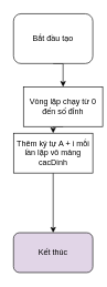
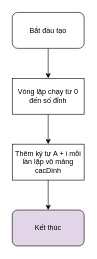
  <mxCell id="0" />
  <mxCell id="1" parent="0" />
  <mxCell id="2" style="edgeStyle=orthogonalEdgeStyle;rounded=0;orthogonalLoop=1;jettySize=auto;html=1;exitX=0.5;exitY=1;exitDx=0;exitDy=0;entryX=0.5;entryY=0;entryDx=0;entryDy=0;" edge="1" parent="1" source="3" target="5"><mxGeometry relative="1" as="geometry" /></mxCell>
- <mxCell id="3" value="Bắt đầu tạo" style="rounded=1;whiteSpace=wrap;html=1;" vertex="1" parent="1"><mxGeometry x="20" y="20" width="120" height="75" as="geometry" /></mxCell>
+ <mxCell id="3" value="Bắt đầu tạo" style="rounded=1;whiteSpace=wrap;html=1;" vertex="1" parent="1"><mxGeometry x="20" y="20" width="120" height="60" as="geometry" /></mxCell>
  <mxCell id="4" style="edgeStyle=orthogonalEdgeStyle;rounded=0;orthogonalLoop=1;jettySize=auto;html=1;exitX=0.5;exitY=1;exitDx=0;exitDy=0;entryX=0.5;entryY=0;entryDx=0;entryDy=0;" edge="1" parent="1" source="5" target="7"><mxGeometry relative="1" as="geometry" /></mxCell>
- <mxCell id="5" value="Vòng lặp chạy từ 0 đến số đỉnh" style="rounded=0;whiteSpace=wrap;html=1;" vertex="1" parent="1"><mxGeometry x="35" y="130" width="120" height="60" as="geometry" /></mxCell>
+ <mxCell id="5" value="Vòng lặp chạy từ 0 đến số đỉnh" style="rounded=0;whiteSpace=wrap;html=1;" vertex="1" parent="1"><mxGeometry x="20" y="130" width="120" height="60" as="geometry" /></mxCell>
  <mxCell id="6" style="edgeStyle=orthogonalEdgeStyle;rounded=0;orthogonalLoop=1;jettySize=auto;html=1;exitX=0.5;exitY=1;exitDx=0;exitDy=0;entryX=0.5;entryY=0;entryDx=0;entryDy=0;" edge="1" parent="1" source="7" target="8"><mxGeometry relative="1" as="geometry" /></mxCell>
- <mxCell id="7" value="Thêm ký tự A + i mỗi lần lặp vô mảng cacDinh" style="rounded=0;whiteSpace=wrap;html=1;" vertex="1" parent="1"><mxGeometry x="20" y="200" width="120" height="60" as="geometry" /></mxCell>
+ <mxCell id="7" value="Thêm ký tự A + i mỗi lần lặp vô mảng cacDinh" style="rounded=0;whiteSpace=wrap;html=1;" vertex="1" parent="1"><mxGeometry x="20" y="240" width="120" height="60" as="geometry" /></mxCell>
  <mxCell id="8" value="Kết thúc" style="rounded=1;whiteSpace=wrap;html=1;fillColor=#e1d5e7;" vertex="1" parent="1"><mxGeometry x="20" y="350" width="120" height="60" as="geometry" /></mxCell>
